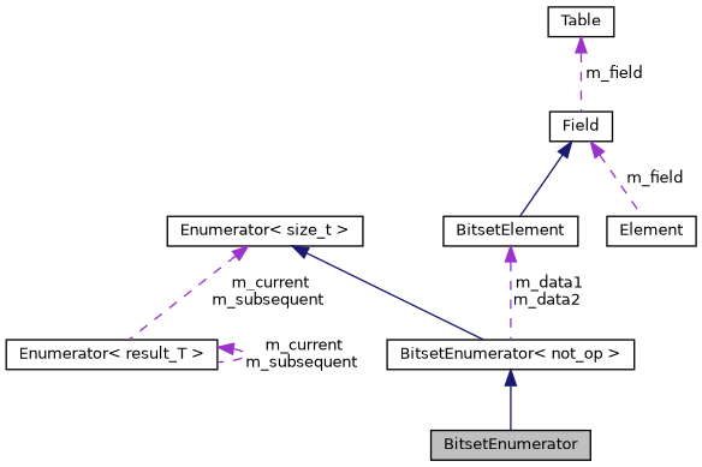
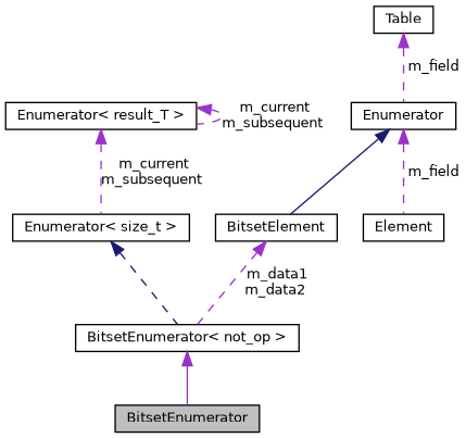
  digraph {
    node [color=black fillcolor=white fontname=Helvetica fontsize=10 shape=record style=filled]
    edge [color=darkorchid3 dir=back fontname=Helvetica fontsize=10 labelfontname=Helvetica labelfontsize=10 style=dashed]
    n1 [fillcolor=grey75 fontcolor=black height=0.2 label=BitsetEnumerator width=0.4]
    n2 [height=0.2 label="BitsetEnumerator\< not_op \>" width=0.4]
    n3 [height=0.2 label="Enumerator\< size_t \>" width=0.4]
    n4 [height=0.2 label="Enumerator\< result_T \>" width=0.4]
    n5 [height=0.2 label=BitsetElement width=0.4]
    n6 [height=0.2 label=Element width=0.4]
-   n7 [height=0.2 label=Field width=0.4]
+   n7 [height=0.2 label=Enumerator width=0.4]
    n8 [height=0.2 label=Table width=0.4]
-   n2 -> n1 [color=midnightblue style=solid]
-   n3 -> n2 [color=midnightblue style=solid]
-   n3 -> n4 [label=" m_current\nm_subsequent"]
+   n2 -> n1 [style=solid]
+   n3 -> n2 [color=midnightblue]
+   n4 -> n3 [label=" m_current\nm_subsequent"]
    n4 -> n4 [label=" m_current\nm_subsequent"]
    n5 -> n2 [label=" m_data1\nm_data2"]
    n7 -> n5 [color=midnightblue style=solid]
    n7 -> n6 [label=" m_field"]
    n8 -> n7 [label=" m_field"]
  }
